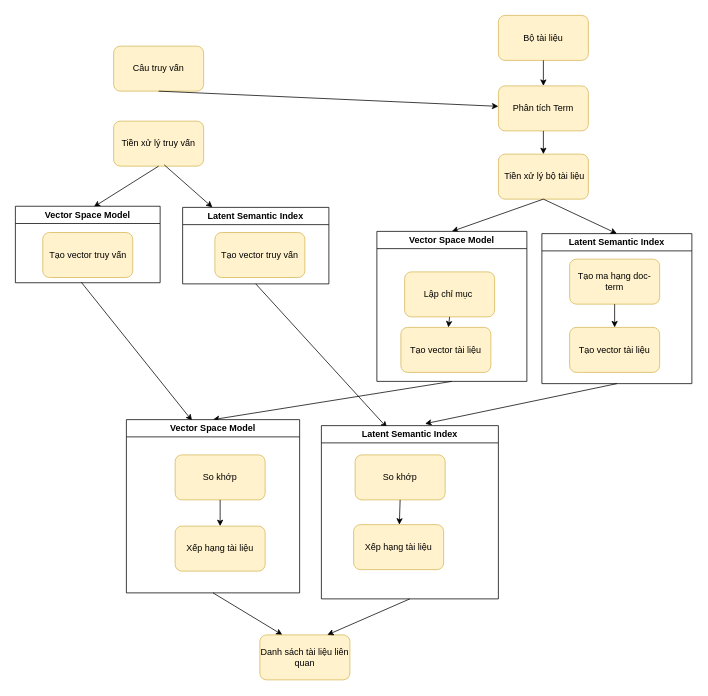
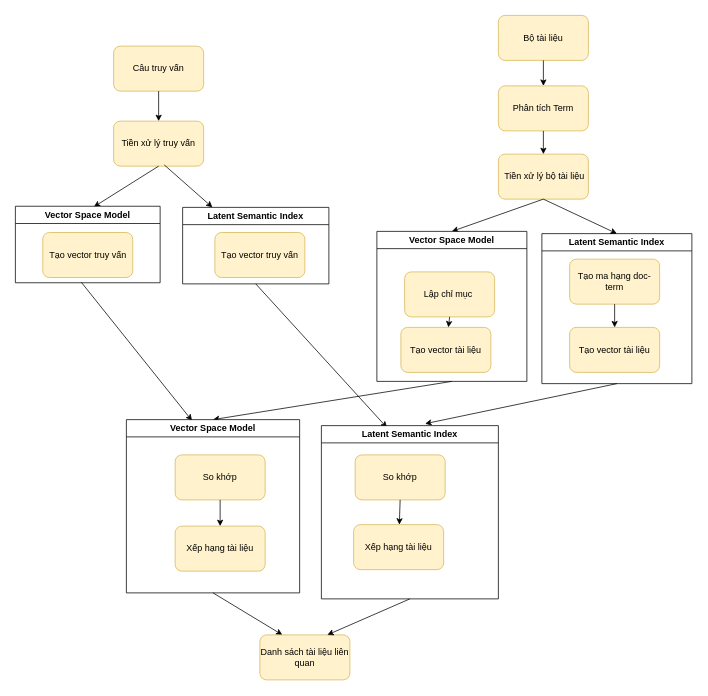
  <mxCell id="0" />
  <mxCell id="1" parent="0" />
  <mxCell id="2" value="&lt;font style=&quot;&quot; color=&quot;#000000&quot;&gt;Câu truy vấn&lt;/font&gt;" style="rounded=1;whiteSpace=wrap;html=1;fillColor=#fff2cc;strokeColor=#d6b656;" vertex="1" parent="1"><mxGeometry x="151" y="61" width="120" height="60" as="geometry" /></mxCell>
- <mxCell id="3" value="" style="endArrow=classic;html=1;rounded=0;exitX=0.5;exitY=1;exitDx=0;exitDy=0;" edge="1" parent="1" source="2" target="19"><mxGeometry width="50" height="50" relative="1" as="geometry"><mxPoint x="482" y="211" as="sourcePoint" /><mxPoint x="215" y="152" as="targetPoint" /></mxGeometry></mxCell>
+ <mxCell id="3" value="" style="endArrow=classic;html=1;rounded=0;exitX=0.5;exitY=1;exitDx=0;exitDy=0;" edge="1" parent="1" source="2" target="4"><mxGeometry width="50" height="50" relative="1" as="geometry"><mxPoint x="482" y="211" as="sourcePoint" /><mxPoint x="215" y="152" as="targetPoint" /></mxGeometry></mxCell>
  <mxCell id="4" value="&lt;font color=&quot;#000000&quot;&gt;Tiền xử lý truy vấn&lt;/font&gt;" style="rounded=1;whiteSpace=wrap;html=1;fillColor=#fff2cc;strokeColor=#d6b656;" vertex="1" parent="1"><mxGeometry x="151" y="161" width="120" height="60" as="geometry" /></mxCell>
  <mxCell id="5" value="&lt;font color=&quot;#000000&quot;&gt;Bộ tài liệu&lt;/font&gt;" style="rounded=1;whiteSpace=wrap;html=1;fillColor=#fff2cc;strokeColor=#d6b656;" vertex="1" parent="1"><mxGeometry x="664" y="20" width="120" height="60" as="geometry" /></mxCell>
  <mxCell id="6" value="" style="endArrow=classic;html=1;rounded=0;exitX=0.5;exitY=1;exitDx=0;exitDy=0;entryX=0.5;entryY=0;entryDx=0;entryDy=0;" edge="1" parent="1" source="5" target="19"><mxGeometry width="50" height="50" relative="1" as="geometry"><mxPoint x="482" y="211" as="sourcePoint" /><mxPoint x="643" y="129" as="targetPoint" /></mxGeometry></mxCell>
  <mxCell id="7" value="&lt;font color=&quot;#000000&quot;&gt;&amp;nbsp;Tiền xử lý bộ tài liệu&lt;/font&gt;" style="rounded=1;whiteSpace=wrap;html=1;fillColor=#fff2cc;strokeColor=#d6b656;" vertex="1" parent="1"><mxGeometry x="664" y="205" width="120" height="60" as="geometry" /></mxCell>
  <mxCell id="8" value="" style="endArrow=classic;html=1;rounded=0;exitX=0.5;exitY=1;exitDx=0;exitDy=0;entryX=0.5;entryY=0;entryDx=0;entryDy=0;" edge="1" parent="1" source="7" target="9"><mxGeometry width="50" height="50" relative="1" as="geometry"><mxPoint x="482" y="211" as="sourcePoint" /><mxPoint x="724" y="238" as="targetPoint" /></mxGeometry></mxCell>
  <mxCell id="9" value="Vector Space Model" style="swimlane;whiteSpace=wrap;html=1;" vertex="1" parent="1"><mxGeometry x="502" y="308" width="200" height="200" as="geometry" /></mxCell>
  <mxCell id="10" value="&lt;font color=&quot;#000000&quot;&gt;Lập chỉ mục&amp;nbsp;&lt;/font&gt;" style="rounded=1;whiteSpace=wrap;html=1;fillColor=#fff2cc;strokeColor=#d6b656;" vertex="1" parent="9"><mxGeometry x="37" y="54" width="120" height="60" as="geometry" /></mxCell>
  <mxCell id="11" value="&lt;font color=&quot;#000000&quot;&gt;Tạo vector tài liệu&lt;/font&gt;" style="rounded=1;whiteSpace=wrap;html=1;fillColor=#fff2cc;strokeColor=#d6b656;" vertex="1" parent="9"><mxGeometry x="32" y="128" width="120" height="60" as="geometry" /></mxCell>
  <mxCell id="12" value="" style="endArrow=classic;html=1;rounded=0;exitX=0.5;exitY=1;exitDx=0;exitDy=0;" edge="1" parent="9" source="10" target="11"><mxGeometry width="50" height="50" relative="1" as="geometry"><mxPoint x="8" y="173" as="sourcePoint" /><mxPoint x="92" y="134" as="targetPoint" /></mxGeometry></mxCell>
  <mxCell id="13" value="Latent Semantic Index" style="swimlane;whiteSpace=wrap;html=1;" vertex="1" parent="1"><mxGeometry x="722" y="311" width="200" height="200" as="geometry" /></mxCell>
  <mxCell id="14" value="&lt;font color=&quot;#000000&quot;&gt;Tạo ma hạng doc-term&lt;/font&gt;" style="rounded=1;whiteSpace=wrap;html=1;fillColor=#fff2cc;strokeColor=#d6b656;" vertex="1" parent="13"><mxGeometry x="37" y="34" width="120" height="60" as="geometry" /></mxCell>
  <mxCell id="15" value="&lt;font color=&quot;#000000&quot;&gt;Tạo vector tài liệu&lt;/font&gt;" style="rounded=1;whiteSpace=wrap;html=1;fillColor=#fff2cc;strokeColor=#d6b656;" vertex="1" parent="13"><mxGeometry x="37" y="125" width="120" height="60" as="geometry" /></mxCell>
  <mxCell id="16" value="" style="endArrow=classic;html=1;rounded=0;exitX=0.5;exitY=1;exitDx=0;exitDy=0;" edge="1" parent="13" source="14" target="15"><mxGeometry width="50" height="50" relative="1" as="geometry"><mxPoint x="-247" y="-27" as="sourcePoint" /><mxPoint x="97" y="126" as="targetPoint" /></mxGeometry></mxCell>
  <mxCell id="17" value="" style="endArrow=classic;html=1;rounded=0;exitX=0.5;exitY=1;exitDx=0;exitDy=0;entryX=0.5;entryY=0;entryDx=0;entryDy=0;" edge="1" parent="1" source="7" target="13"><mxGeometry width="50" height="50" relative="1" as="geometry"><mxPoint x="482" y="411" as="sourcePoint" /><mxPoint x="842" y="323" as="targetPoint" /></mxGeometry></mxCell>
  <mxCell id="18" value="" style="endArrow=classic;html=1;rounded=0;exitX=0.5;exitY=1;exitDx=0;exitDy=0;entryX=0.542;entryY=0.008;entryDx=0;entryDy=0;entryPerimeter=0;" edge="1" parent="1" source="4" target="21"><mxGeometry width="50" height="50" relative="1" as="geometry"><mxPoint x="218" y="282" as="sourcePoint" /><mxPoint x="213" y="273" as="targetPoint" /></mxGeometry></mxCell>
  <mxCell id="19" value="&lt;font color=&quot;#000000&quot;&gt;Phân tích Term&lt;/font&gt;" style="rounded=1;whiteSpace=wrap;html=1;fillColor=#fff2cc;strokeColor=#d6b656;" vertex="1" parent="1"><mxGeometry x="664" y="114" width="120" height="60" as="geometry" /></mxCell>
  <mxCell id="20" value="" style="endArrow=classic;html=1;rounded=0;exitX=0.5;exitY=1;exitDx=0;exitDy=0;" edge="1" parent="1" source="19" target="7"><mxGeometry width="50" height="50" relative="1" as="geometry"><mxPoint x="482" y="411" as="sourcePoint" /><mxPoint x="532" y="361" as="targetPoint" /></mxGeometry></mxCell>
  <mxCell id="21" value="Vector Space Model" style="swimlane;whiteSpace=wrap;html=1;" vertex="1" parent="1"><mxGeometry x="20" y="274.5" width="193" height="102" as="geometry" /></mxCell>
  <mxCell id="22" value="&lt;font color=&quot;#000000&quot;&gt;Tạo vector truy vấn&lt;/font&gt;" style="rounded=1;whiteSpace=wrap;html=1;fillColor=#fff2cc;strokeColor=#d6b656;" vertex="1" parent="21"><mxGeometry x="36.5" y="35" width="120" height="60" as="geometry" /></mxCell>
  <mxCell id="23" value="" style="endArrow=classic;html=1;rounded=0;exitX=0.563;exitY=0.973;exitDx=0;exitDy=0;exitPerimeter=0;" edge="1" parent="1" source="4" target="24"><mxGeometry width="50" height="50" relative="1" as="geometry"><mxPoint x="482" y="411" as="sourcePoint" /><mxPoint x="313" y="282" as="targetPoint" /></mxGeometry></mxCell>
  <mxCell id="24" value="Latent Semantic Index" style="swimlane;whiteSpace=wrap;html=1;" vertex="1" parent="1"><mxGeometry x="243" y="276" width="195" height="102" as="geometry" /></mxCell>
  <mxCell id="25" value="&lt;font color=&quot;#000000&quot;&gt;Tạo vector truy vấn&lt;/font&gt;" style="rounded=1;whiteSpace=wrap;html=1;fillColor=#fff2cc;strokeColor=#d6b656;" vertex="1" parent="24"><mxGeometry x="43" y="33.5" width="120" height="60" as="geometry" /></mxCell>
  <mxCell id="26" value="" style="endArrow=classic;html=1;rounded=0;entryX=0.379;entryY=0.006;entryDx=0;entryDy=0;entryPerimeter=0;" edge="1" parent="1" target="39"><mxGeometry width="50" height="50" relative="1" as="geometry"><mxPoint x="108" y="376" as="sourcePoint" /><mxPoint x="423" y="618" as="targetPoint" /></mxGeometry></mxCell>
  <mxCell id="27" value="" style="endArrow=classic;html=1;rounded=0;entryX=0.5;entryY=0;entryDx=0;entryDy=0;exitX=0.5;exitY=1;exitDx=0;exitDy=0;" edge="1" parent="1" source="9" target="39"><mxGeometry width="50" height="50" relative="1" as="geometry"><mxPoint x="713" y="566" as="sourcePoint" /><mxPoint x="547" y="619" as="targetPoint" /></mxGeometry></mxCell>
  <mxCell id="28" value="&lt;font color=&quot;#000000&quot;&gt;So khớp&lt;/font&gt;" style="rounded=1;whiteSpace=wrap;html=1;fillColor=#fff2cc;strokeColor=#d6b656;" vertex="1" parent="1"><mxGeometry x="233" y="606" width="120" height="60" as="geometry" /></mxCell>
  <mxCell id="29" value="" style="endArrow=classic;html=1;rounded=0;exitX=0.5;exitY=1;exitDx=0;exitDy=0;" edge="1" parent="1" source="28" target="30"><mxGeometry width="50" height="50" relative="1" as="geometry"><mxPoint x="482" y="611" as="sourcePoint" /><mxPoint x="442" y="699" as="targetPoint" /></mxGeometry></mxCell>
  <mxCell id="30" value="&lt;font color=&quot;#000000&quot;&gt;Xếp hạng tài liệu&lt;/font&gt;" style="rounded=1;whiteSpace=wrap;html=1;fillColor=#fff2cc;strokeColor=#d6b656;" vertex="1" parent="1"><mxGeometry x="233" y="701" width="120" height="60" as="geometry" /></mxCell>
  <mxCell id="31" value="" style="endArrow=classic;html=1;rounded=0;exitX=0.5;exitY=1;exitDx=0;exitDy=0;entryX=0.25;entryY=0;entryDx=0;entryDy=0;" edge="1" parent="1" source="39" target="32"><mxGeometry width="50" height="50" relative="1" as="geometry"><mxPoint x="482" y="811" as="sourcePoint" /><mxPoint x="433" y="795" as="targetPoint" /></mxGeometry></mxCell>
  <mxCell id="32" value="&lt;font color=&quot;#000000&quot;&gt;Danh sách tài liệu liên quan&lt;/font&gt;" style="rounded=1;whiteSpace=wrap;html=1;fillColor=#fff2cc;strokeColor=#d6b656;" vertex="1" parent="1"><mxGeometry x="346" y="846" width="120" height="60" as="geometry" /></mxCell>
  <mxCell id="33" value="" style="endArrow=classic;html=1;rounded=0;exitX=0.5;exitY=1;exitDx=0;exitDy=0;entryX=0.371;entryY=0.012;entryDx=0;entryDy=0;entryPerimeter=0;" edge="1" parent="1" source="24" target="40"><mxGeometry width="50" height="50" relative="1" as="geometry"><mxPoint x="489" y="558" as="sourcePoint" /><mxPoint x="598" y="615" as="targetPoint" /></mxGeometry></mxCell>
  <mxCell id="34" value="&lt;font color=&quot;#000000&quot;&gt;So khớp&lt;/font&gt;" style="rounded=1;whiteSpace=wrap;html=1;fillColor=#fff2cc;strokeColor=#d6b656;" vertex="1" parent="1"><mxGeometry x="473" y="606" width="120" height="60" as="geometry" /></mxCell>
  <mxCell id="35" value="" style="endArrow=classic;html=1;rounded=0;entryX=0.586;entryY=-0.011;entryDx=0;entryDy=0;exitX=0.5;exitY=1;exitDx=0;exitDy=0;entryPerimeter=0;" edge="1" parent="1" source="13" target="40"><mxGeometry width="50" height="50" relative="1" as="geometry"><mxPoint x="489" y="558" as="sourcePoint" /><mxPoint x="539" y="508" as="targetPoint" /></mxGeometry></mxCell>
  <mxCell id="36" value="" style="endArrow=classic;html=1;rounded=0;exitX=0.5;exitY=1;exitDx=0;exitDy=0;" edge="1" parent="1" source="34" target="37"><mxGeometry width="50" height="50" relative="1" as="geometry"><mxPoint x="489" y="769" as="sourcePoint" /><mxPoint x="523" y="716" as="targetPoint" /></mxGeometry></mxCell>
  <mxCell id="37" value="&lt;font color=&quot;#000000&quot;&gt;Xếp hạng tài liệu&lt;/font&gt;" style="rounded=1;whiteSpace=wrap;html=1;fillColor=#fff2cc;strokeColor=#d6b656;" vertex="1" parent="1"><mxGeometry x="471" y="699" width="120" height="60" as="geometry" /></mxCell>
  <mxCell id="38" value="" style="endArrow=classic;html=1;rounded=0;exitX=0.5;exitY=1;exitDx=0;exitDy=0;entryX=0.75;entryY=0;entryDx=0;entryDy=0;" edge="1" parent="1" source="40" target="32"><mxGeometry width="50" height="50" relative="1" as="geometry"><mxPoint x="489" y="769" as="sourcePoint" /><mxPoint x="539" y="719" as="targetPoint" /></mxGeometry></mxCell>
  <mxCell id="39" value="Vector Space Model" style="swimlane;whiteSpace=wrap;html=1;" vertex="1" parent="1"><mxGeometry x="168" y="559" width="231" height="231" as="geometry" /></mxCell>
  <mxCell id="40" value="Latent Semantic Index" style="swimlane;whiteSpace=wrap;html=1;" vertex="1" parent="1"><mxGeometry x="428" y="567" width="236" height="231" as="geometry" /></mxCell>
